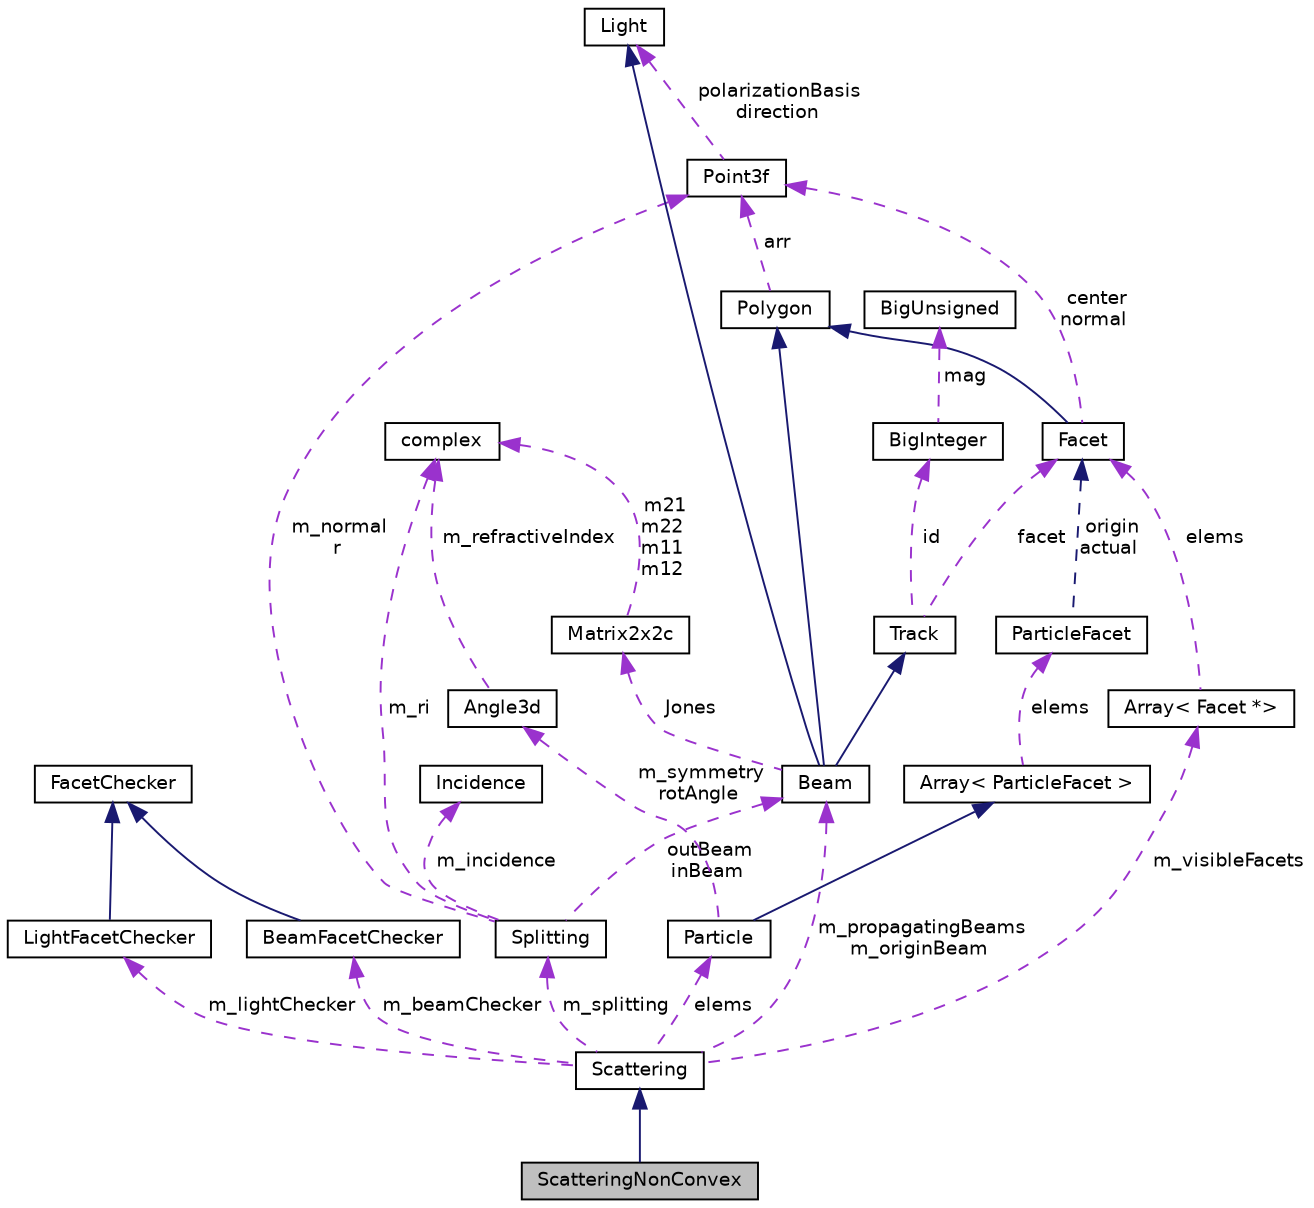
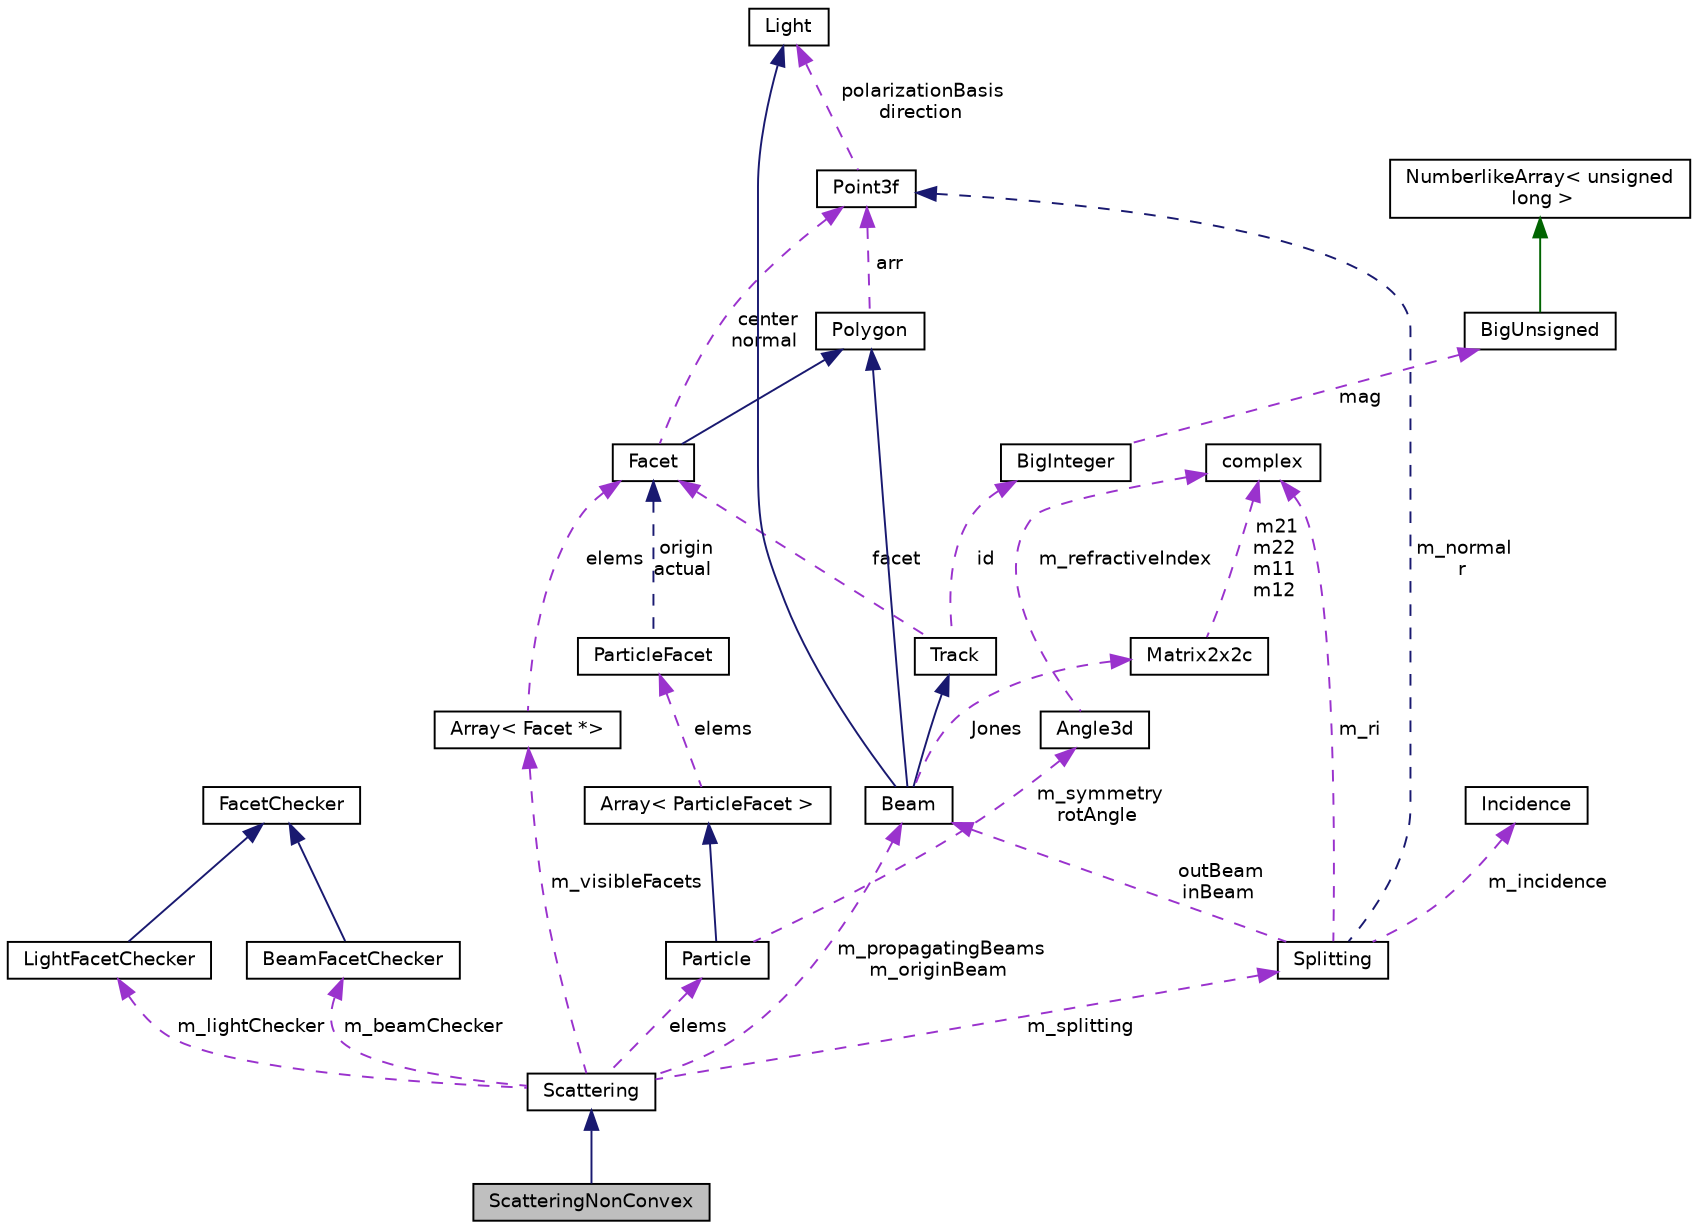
  digraph {
    node [color=black fillcolor=white fontname=Helvetica fontsize=10 shape=record style=filled]
    edge [color=darkorchid3 dir=back fontname=Helvetica fontsize=10 labelfontname=Helvetica labelfontsize=10 style=dashed]
    n1 [fillcolor=grey75 fontcolor=black height=0.2 label=ScatteringNonConvex width=0.4]
    n2 [height=0.2 label=Scattering width=0.4]
    n3 [height=0.2 label=LightFacetChecker width=0.4]
    n4 [height=0.2 label=FacetChecker width=0.4]
    n5 [height=0.2 label=BeamFacetChecker width=0.4]
    n6 [height=0.2 label="Array\< Facet *\>" width=0.4]
    n7 [height=0.2 label=Facet width=0.4]
    n8 [height=0.2 label=ParticleFacet width=0.4]
    n9 [height=0.2 label=Track width=0.4]
    n10 [height=0.2 label="Array\< ParticleFacet \>" width=0.4]
    n11 [height=0.2 label=Beam width=0.4]
    n12 [height=0.2 label=Polygon width=0.4]
    n13 [height=0.2 label=Splitting width=0.4]
    n14 [height=0.2 label=Point3f width=0.4]
    n15 [height=0.2 label=Light width=0.4]
    n16 [height=0.2 label=Particle width=0.4]
    n17 [height=0.2 label=complex width=0.4]
    n18 [height=0.2 label=Matrix2x2c width=0.4]
    n19 [height=0.2 label=Angle3d width=0.4]
    n20 [height=0.2 label=Incidence width=0.4]
    n21 [height=0.2 label=BigInteger width=0.4]
    n22 [height=0.2 label=BigUnsigned width=0.4]
+   n23 [height=0.2 label="NumberlikeArray\< unsigned\l long \>" width=0.4]
    n2 -> n1 [color=midnightblue style=solid]
    n3 -> n2 [label=" m_lightChecker"]
    n4 -> n3 [color=midnightblue style=solid]
    n4 -> n5 [color=midnightblue style=solid]
    n5 -> n2 [label=" m_beamChecker"]
    n6 -> n2 [label=" m_visibleFacets"]
    n7 -> n6 [label=" elems"]
    n7 -> n8 [color=midnightblue label=" origin\nactual"]
    n7 -> n9 [label=" facet"]
    n8 -> n10 [label=" elems"]
    n9 -> n11 [color=midnightblue style=solid]
    n10 -> n16 [color=midnightblue style=solid]
    n11 -> n2 [label=" m_propagatingBeams\nm_originBeam"]
    n11 -> n13 [label=" outBeam\ninBeam"]
    n12 -> n7 [color=midnightblue style=solid]
    n12 -> n11 [color=midnightblue style=solid]
    n13 -> n2 [label=" m_splitting"]
    n14 -> n7 [label=" center\nnormal"]
    n14 -> n12 [label=" arr"]
-   n14 -> n13 [label=" m_normal\nr"]
+   n14 -> n13 [color=midnightblue label=" m_normal\nr"]
    n15 -> n11 [color=midnightblue style=solid]
    n15 -> n14 [label=" polarizationBasis\ndirection"]
    n16 -> n2 [label=" elems"]
    n17 -> n13 [label=" m_ri"]
    n17 -> n18 [label=" m21\nm22\nm11\nm12"]
    n17 -> n19 [label=" m_refractiveIndex"]
    n18 -> n11 [label=" Jones"]
    n19 -> n16 [label=" m_symmetry\nrotAngle"]
    n20 -> n13 [label=" m_incidence"]
    n21 -> n9 [label=" id"]
    n22 -> n21 [label=" mag"]
+   n23 -> n22 [color=darkgreen style=solid]
  }
